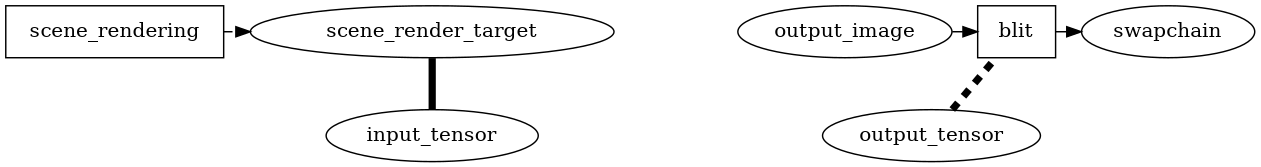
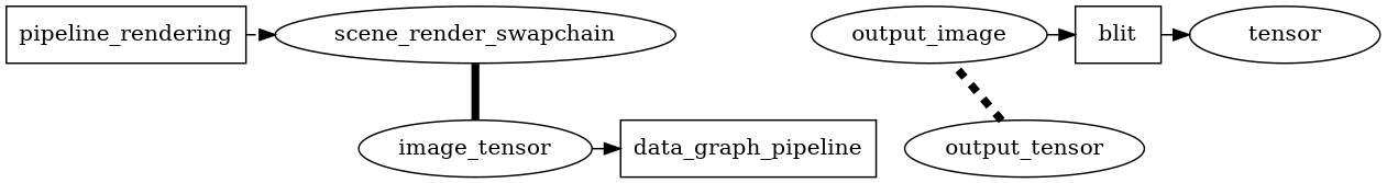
  digraph {
    node [shape=ellipse]
-   scene_rendering [shape=box]
-   scene_render_target
+   scene_rendering [shape=box label=pipeline_rendering]
+   scene_render_target [label=scene_render_swapchain]
    output_image
    blit [shape=box]
-   swapchain
-   input_tensor
+   swapchain [label=tensor]
+   input_tensor [label=image_tensor]
+   data_graph_pipeline [shape=box]
    output_tensor
    subgraph sub_1 {
      rank=same
      scene_rendering
      scene_render_target
      output_image
      blit
      swapchain
    }
    subgraph sub_2 {
      rank=same
      input_tensor
+     data_graph_pipeline
      output_tensor
    }
    scene_rendering -> scene_render_target [style=dashed]
    scene_render_target -> input_tensor [arrowhead=none penwidth=5 style=solid]
    output_image -> blit
    blit -> swapchain
-   output_tensor -> blit [arrowhead=none penwidth=5 style=dashed]
+   input_tensor -> data_graph_pipeline
+   output_tensor -> output_image [arrowhead=none penwidth=5 style=dashed]
  }
